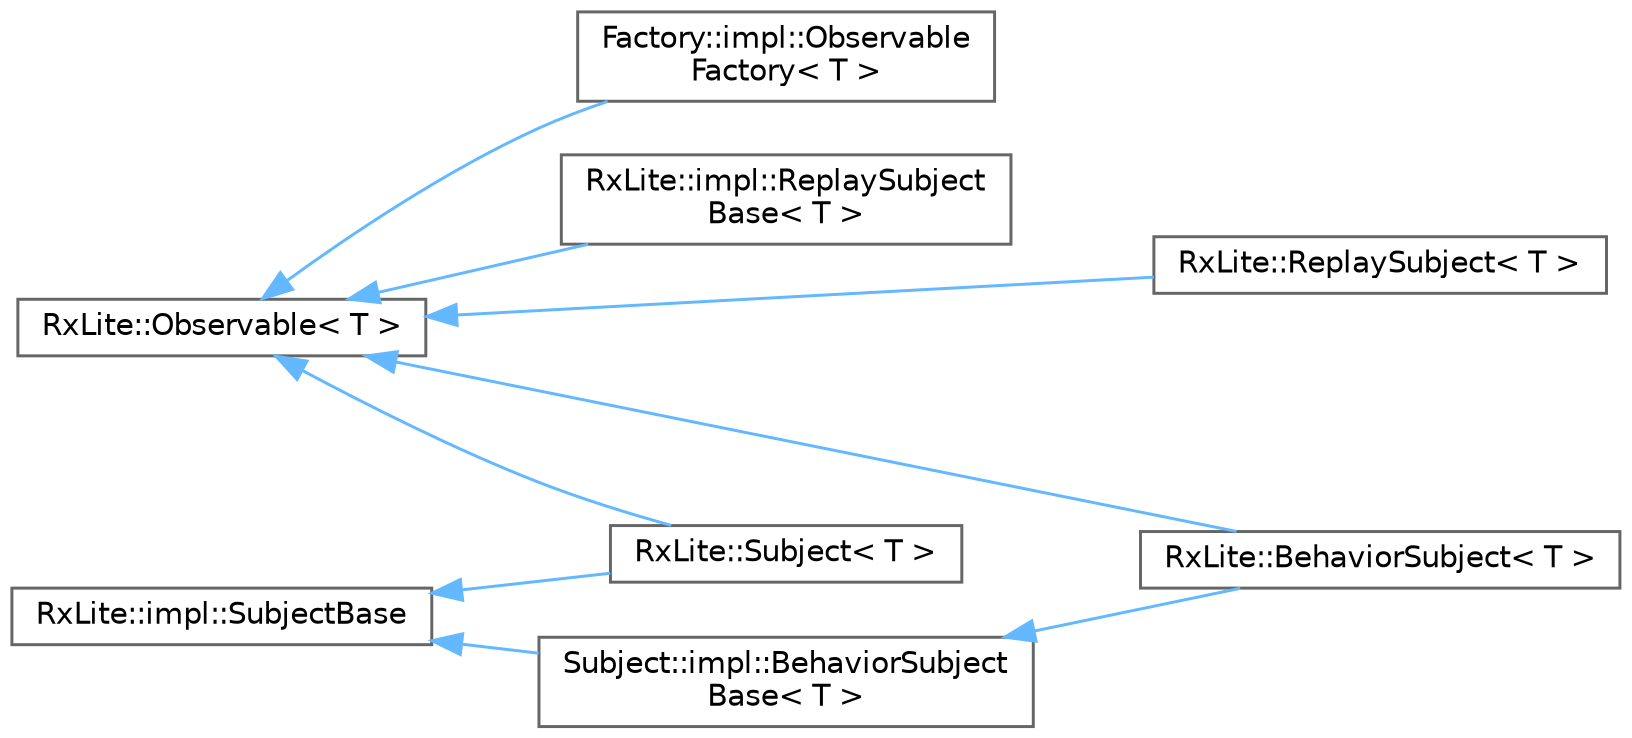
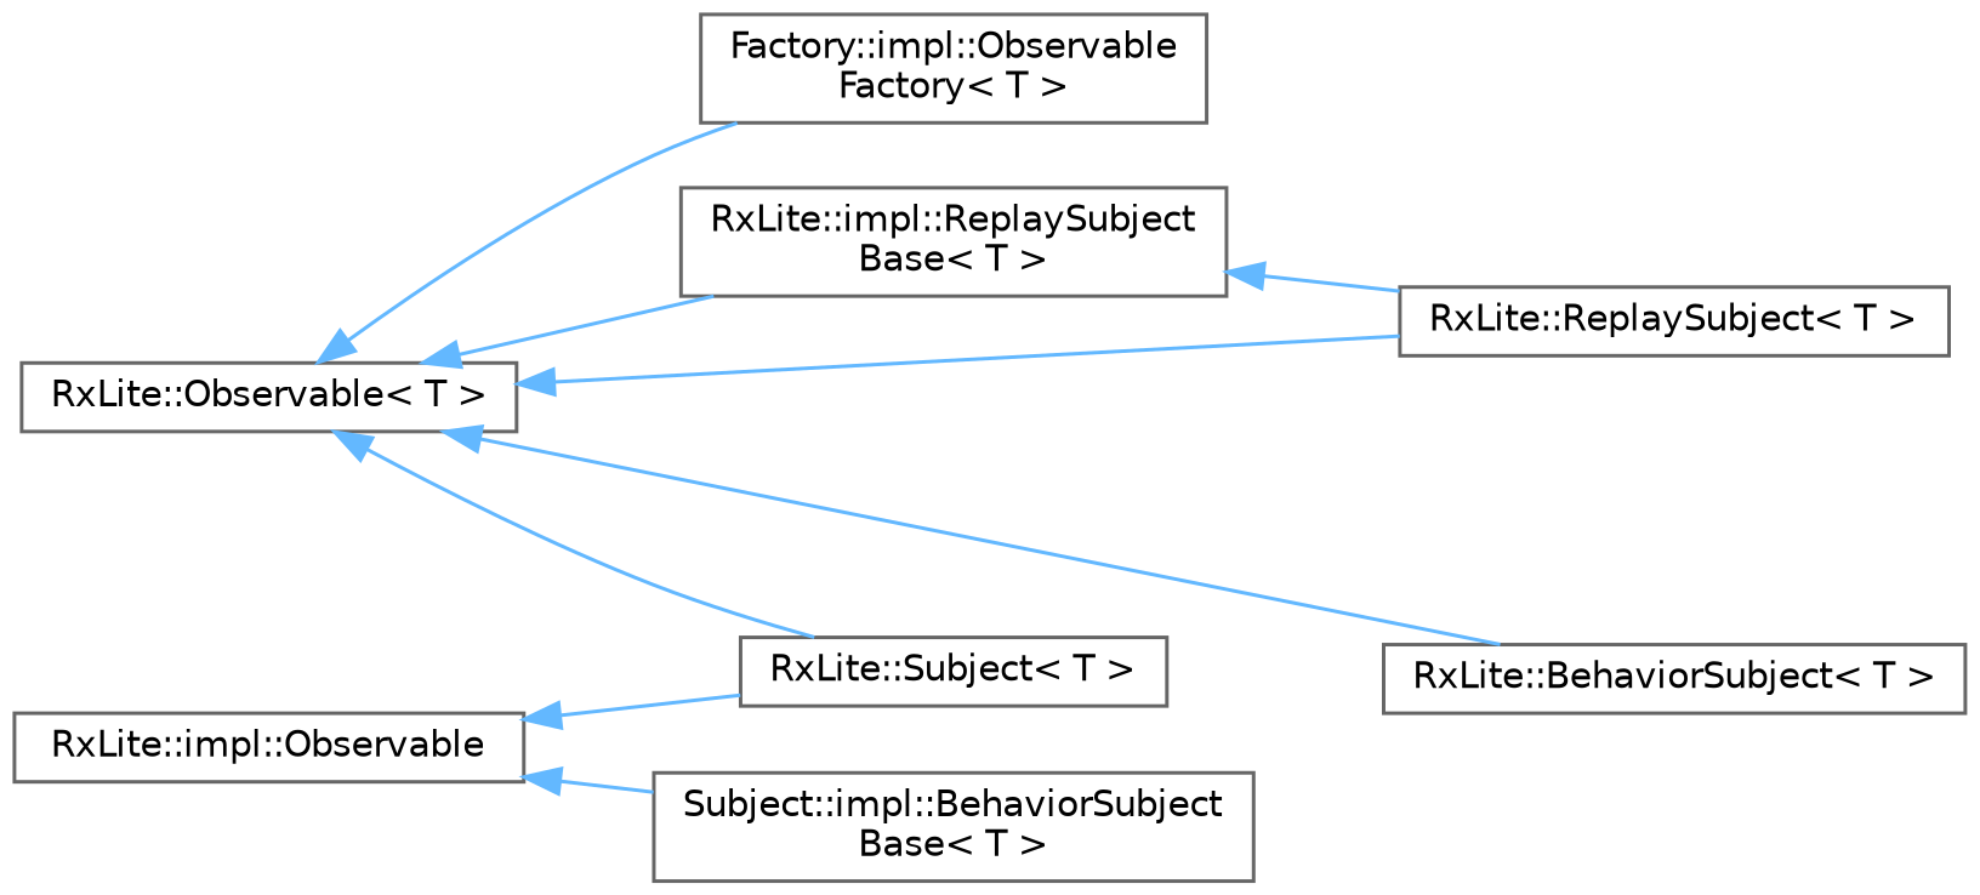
  digraph {
    rankdir=LR
    node [color=grey40 fillcolor=white fontname=Helvetica fontsize=10 shape=box style=filled]
    edge [color=steelblue1 dir=back fontname=Helvetica fontsize=10 labelfontname=Helvetica labelfontsize=10 style=solid]
    n1 [height=0.2 label="RxLite::Observable\< T \>" width=0.4]
    n2 [height=0.2 label="RxLite::BehaviorSubject\< T \>" width=0.4]
    n3 [height=0.2 label="RxLite::ReplaySubject\< T \>" width=0.4]
    n4 [height=0.2 label="RxLite::Subject\< T \>" width=0.4]
    n5 [height=0.2 label="Factory::impl::Observable\lFactory\< T \>" width=0.4]
    n6 [height=0.2 label="RxLite::impl::ReplaySubject\lBase\< T \>" width=0.4]
-   n7 [height=0.2 label="RxLite::impl::SubjectBase" width=0.4]
+   n7 [height=0.2 label="RxLite::impl::Observable" width=0.4]
    n8 [height=0.2 label="Subject::impl::BehaviorSubject\lBase\< T \>" width=0.4]
    n1 -> n2
    n1 -> n3
    n1 -> n4
    n1 -> n5
    n1 -> n6
+   n6 -> n3
    n7 -> n4
    n7 -> n8
-   n8 -> n2
  }
